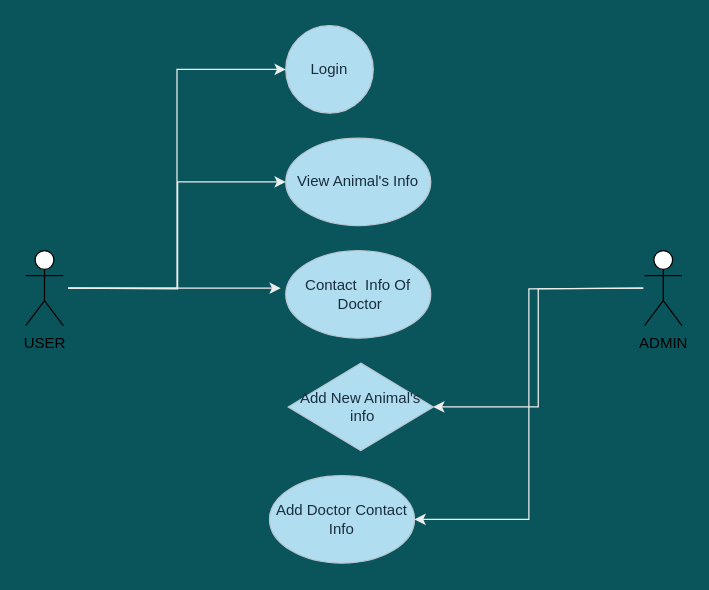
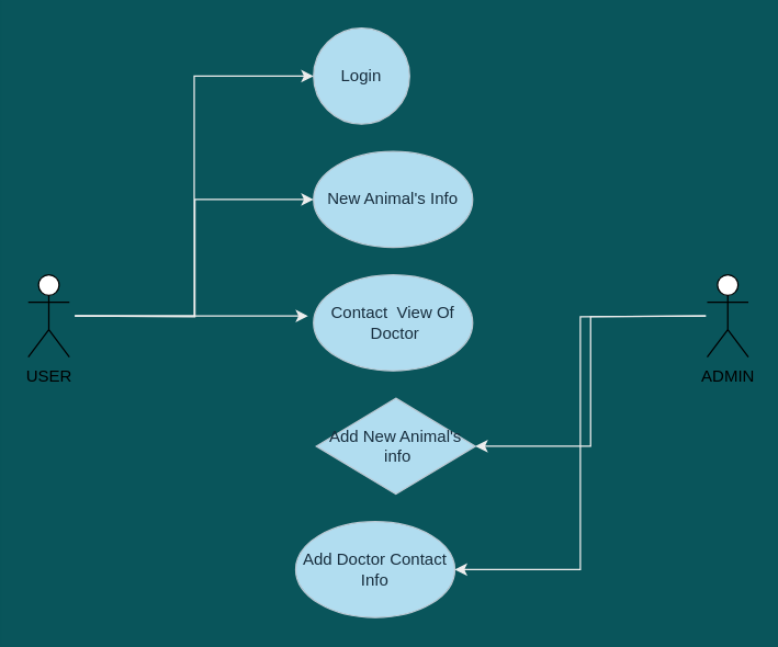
  <mxCell id="0" />
  <mxCell id="1" parent="0" />
  <mxCell id="2" value="Login" style="ellipse;whiteSpace=wrap;html=1;fillColor=#B1DDF0;strokeColor=#BAC8D3;fontColor=#182E3E;" parent="1" vertex="1"><mxGeometry x="228" y="20" width="70" height="70" as="geometry" /></mxCell>
- <mxCell id="3" value="&lt;span&gt;View Animal's Info&lt;/span&gt;" style="ellipse;whiteSpace=wrap;html=1;fillColor=#B1DDF0;strokeColor=#BAC8D3;fontColor=#182E3E;" parent="1" vertex="1"><mxGeometry x="228" y="110" width="116" height="70" as="geometry" /></mxCell>
- <mxCell id="4" value="Contact &amp;nbsp;Info Of &amp;nbsp;Doctor" style="ellipse;whiteSpace=wrap;html=1;fillColor=#B1DDF0;strokeColor=#BAC8D3;fontColor=#182E3E;" parent="1" vertex="1"><mxGeometry x="228" y="200" width="116" height="70" as="geometry" /></mxCell>
+ <mxCell id="3" value="&lt;span&gt;New Animal's Info&lt;/span&gt;" style="ellipse;whiteSpace=wrap;html=1;fillColor=#B1DDF0;strokeColor=#BAC8D3;fontColor=#182E3E;" parent="1" vertex="1"><mxGeometry x="228" y="110" width="116" height="70" as="geometry" /></mxCell>
+ <mxCell id="4" value="Contact &amp;nbsp;View Of &amp;nbsp;Doctor" style="ellipse;whiteSpace=wrap;html=1;fillColor=#B1DDF0;strokeColor=#BAC8D3;fontColor=#182E3E;" parent="1" vertex="1"><mxGeometry x="228" y="200" width="116" height="70" as="geometry" /></mxCell>
  <mxCell id="5" value="Add New Animal's &amp;nbsp;info" style="rhombus;whiteSpace=wrap;html=1;fillColor=#B1DDF0;strokeColor=#BAC8D3;fontColor=#182E3E;" parent="1" vertex="1"><mxGeometry x="230" y="290" width="116" height="70" as="geometry" /></mxCell>
  <mxCell id="6" value="Add Doctor Contact Info" style="ellipse;whiteSpace=wrap;html=1;fillColor=#B1DDF0;strokeColor=#BAC8D3;fontColor=#182E3E;" parent="1" vertex="1"><mxGeometry x="215" y="380" width="116" height="70" as="geometry" /></mxCell>
  <mxCell id="7" style="edgeStyle=orthogonalEdgeStyle;rounded=0;orthogonalLoop=1;jettySize=auto;html=1;exitX=1;exitY=0.5;exitDx=0;exitDy=0;entryX=0;entryY=0.5;entryDx=0;entryDy=0;labelBackgroundColor=#09555B;strokeColor=#EEEEEE;fontColor=#FFFFFF;" parent="1" target="2" edge="1"><mxGeometry relative="1" as="geometry"><Array as="points"><mxPoint x="141" y="230" /><mxPoint x="141" y="55" /></Array><mxPoint x="54" y="230" as="sourcePoint" /></mxGeometry></mxCell>
  <mxCell id="8" style="edgeStyle=orthogonalEdgeStyle;rounded=0;orthogonalLoop=1;jettySize=auto;html=1;exitX=1;exitY=0.5;exitDx=0;exitDy=0;entryX=0;entryY=0.5;entryDx=0;entryDy=0;labelBackgroundColor=#09555B;strokeColor=#EEEEEE;fontColor=#FFFFFF;" parent="1" target="3" edge="1"><mxGeometry relative="1" as="geometry"><mxPoint x="54" y="230" as="sourcePoint" /></mxGeometry></mxCell>
  <mxCell id="9" style="edgeStyle=orthogonalEdgeStyle;rounded=0;orthogonalLoop=1;jettySize=auto;html=1;exitX=1;exitY=0.5;exitDx=0;exitDy=0;labelBackgroundColor=#09555B;strokeColor=#EEEEEE;fontColor=#FFFFFF;" parent="1" edge="1"><mxGeometry relative="1" as="geometry"><mxPoint x="54" y="230" as="targetPoint" /><mxPoint x="54" y="230" as="sourcePoint" /></mxGeometry></mxCell>
  <mxCell id="10" style="edgeStyle=orthogonalEdgeStyle;rounded=0;orthogonalLoop=1;jettySize=auto;html=1;exitX=0;exitY=0.5;exitDx=0;exitDy=0;entryX=1;entryY=0.5;entryDx=0;entryDy=0;labelBackgroundColor=#09555B;strokeColor=#EEEEEE;fontColor=#FFFFFF;" parent="1" target="5" edge="1"><mxGeometry relative="1" as="geometry"><mxPoint x="514" y="230" as="sourcePoint" /></mxGeometry></mxCell>
  <mxCell id="11" style="edgeStyle=orthogonalEdgeStyle;rounded=0;orthogonalLoop=1;jettySize=auto;html=1;exitX=0;exitY=0.5;exitDx=0;exitDy=0;entryX=1;entryY=0.5;entryDx=0;entryDy=0;labelBackgroundColor=#09555B;strokeColor=#EEEEEE;fontColor=#FFFFFF;" parent="1" target="6" edge="1"><mxGeometry relative="1" as="geometry"><mxPoint x="514" y="230" as="sourcePoint" /></mxGeometry></mxCell>
  <mxCell id="12" value="" style="endArrow=classic;html=1;exitX=1;exitY=0.5;exitDx=0;exitDy=0;labelBackgroundColor=#09555B;strokeColor=#EEEEEE;fontColor=#FFFFFF;" parent="1" edge="1"><mxGeometry width="50" height="50" relative="1" as="geometry"><mxPoint x="54" y="230" as="sourcePoint" /><mxPoint x="224" y="230" as="targetPoint" /></mxGeometry></mxCell>
  <mxCell id="13" value="USER" style="shape=umlActor;verticalLabelPosition=bottom;verticalAlign=top;html=1;outlineConnect=0;" vertex="1" parent="1"><mxGeometry x="20" y="200" width="30" height="60" as="geometry" /></mxCell>
  <mxCell id="14" value="ADMIN" style="shape=umlActor;verticalLabelPosition=bottom;verticalAlign=top;html=1;outlineConnect=0;" vertex="1" parent="1"><mxGeometry x="515" y="200" width="30" height="60" as="geometry" /></mxCell>
